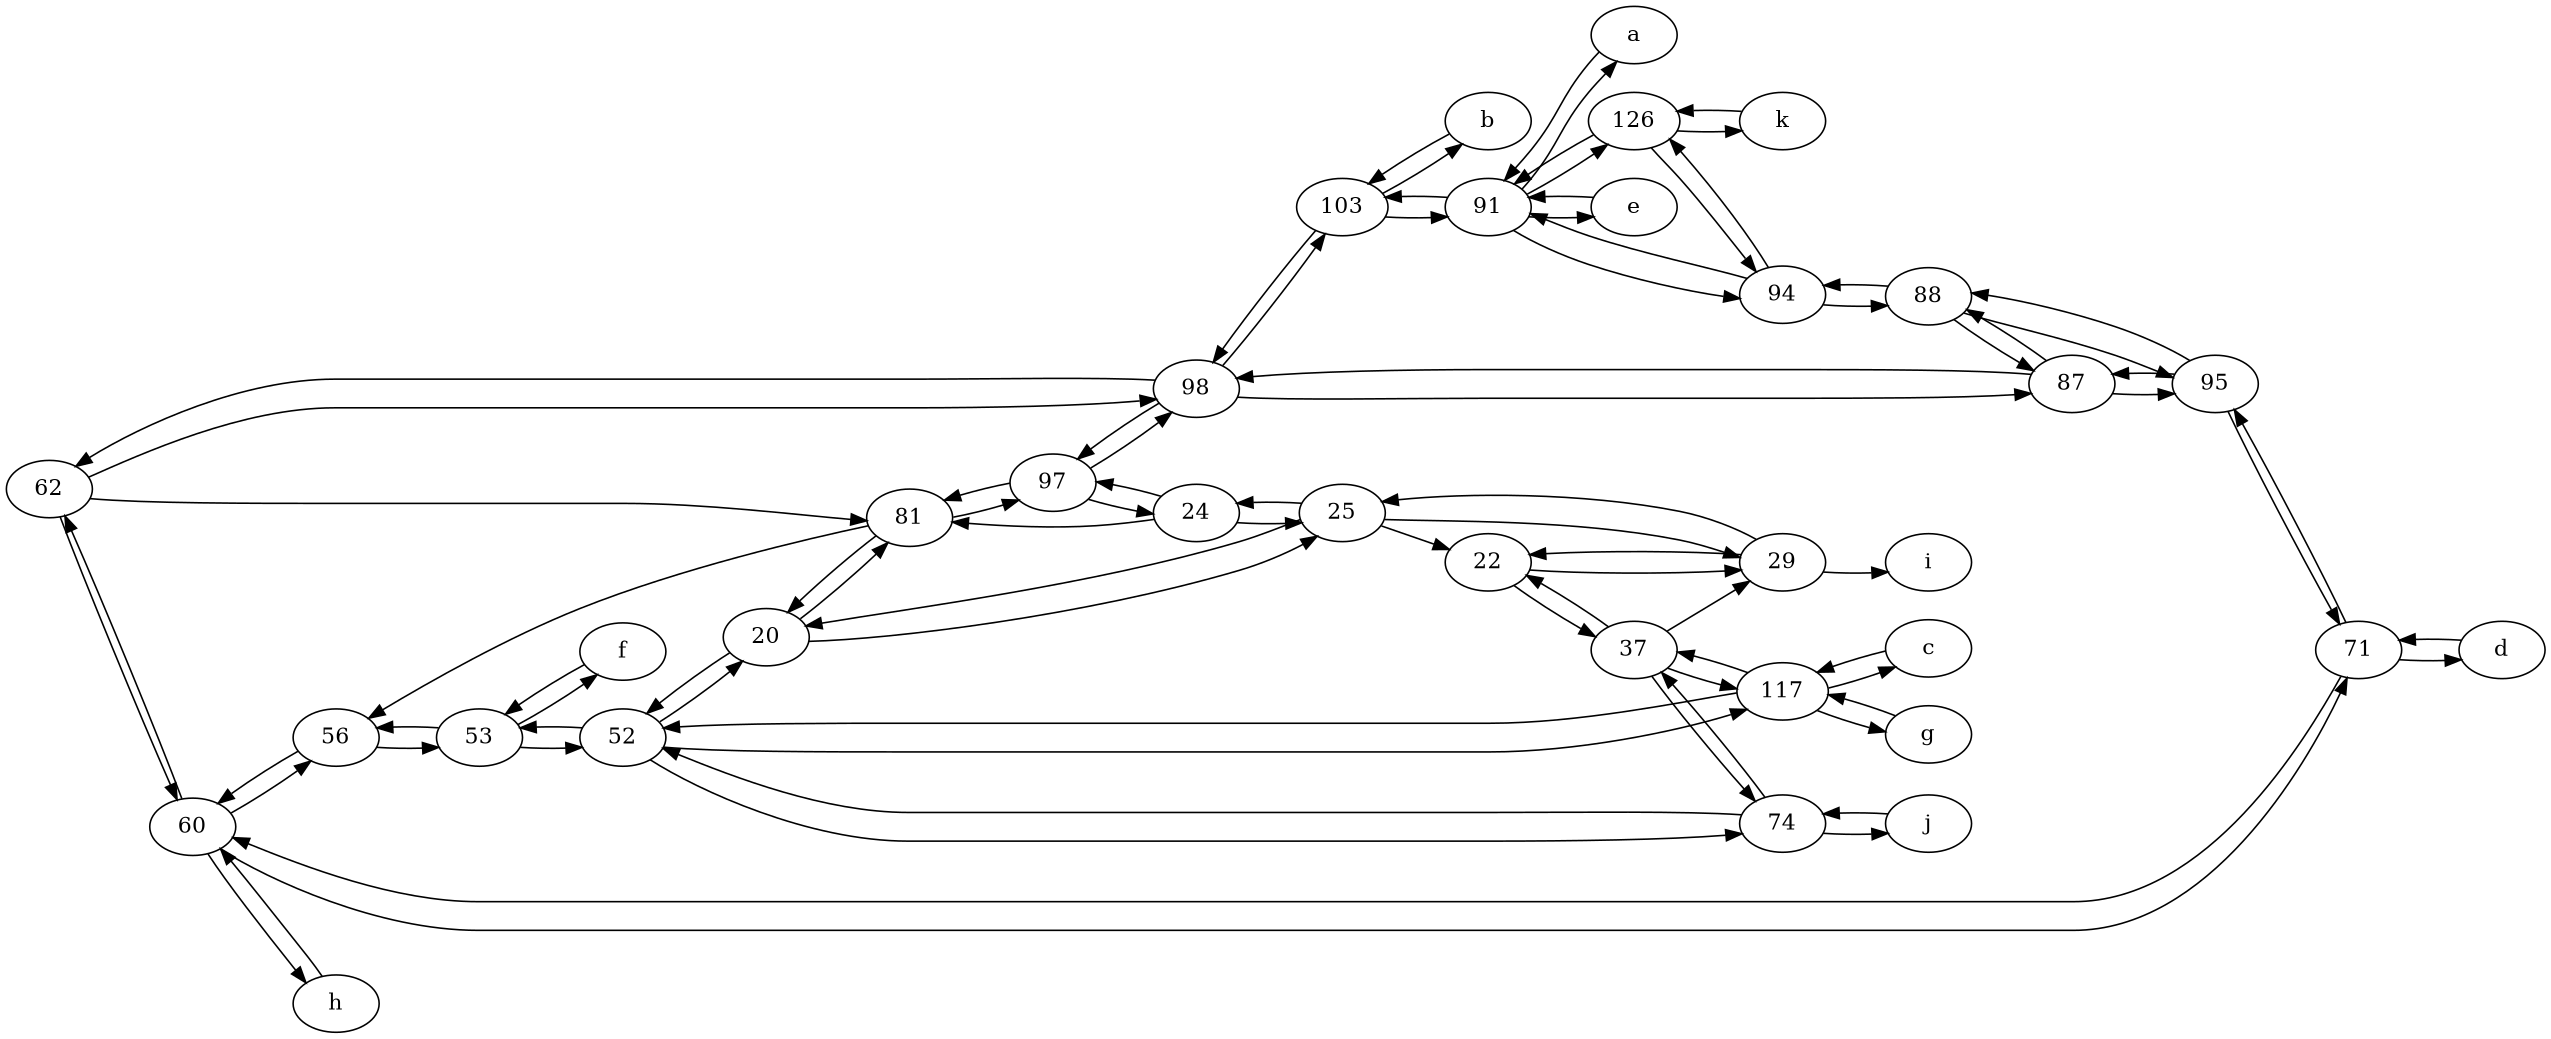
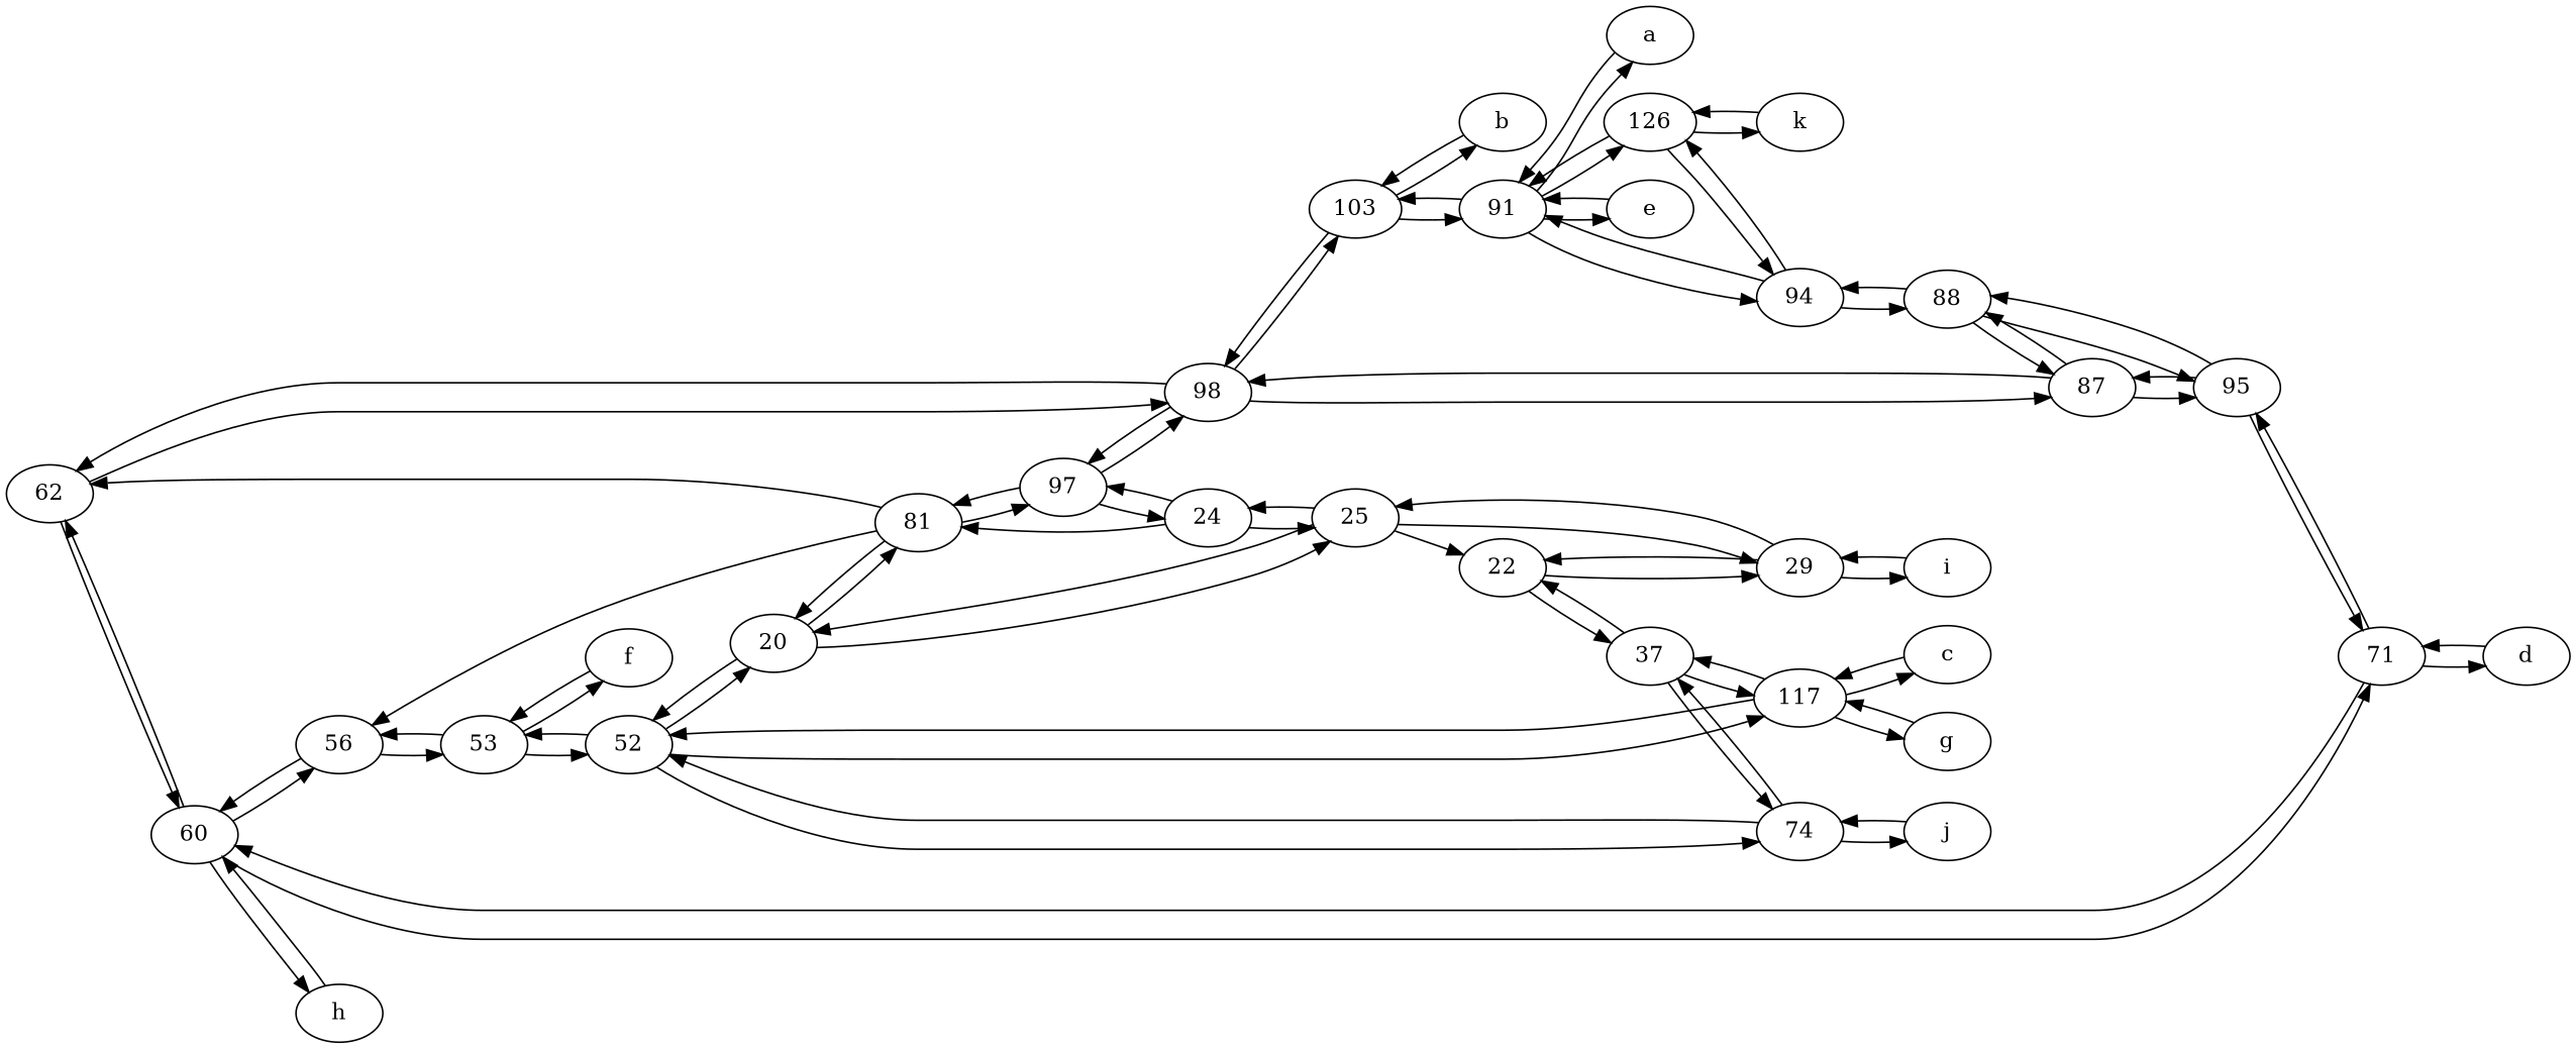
  digraph {
    rankdir=LR
    62
    60
    98
    81
    71
    h
    56
    97
    87
    103
    20
    126
    94
    91
    k
    88
    e
    a
    d
    95
    53
    52
    25
    117
    74
    29
    22
    24
    g
    c
    37
    j
    f
    i
    b
    62 -> 60
    62 -> 98
-   62 -> 81
+   81 -> 62
    60 -> 62
    60 -> 71
    60 -> h
    60 -> 56
    98 -> 62
    98 -> 97
    98 -> 87
    98 -> 103
    81 -> 56
    81 -> 97
    81 -> 20
    71 -> 60
    71 -> d
    71 -> 95
    h -> 60
    56 -> 60
    56 -> 53
    97 -> 98
    97 -> 81
    97 -> 24
    87 -> 98
    87 -> 88
    87 -> 95
    103 -> 98
    103 -> 91
    103 -> b
    20 -> 81
    20 -> 52
    20 -> 25
    126 -> 94
    126 -> 91
    126 -> k
    94 -> 126
    94 -> 91
    94 -> 88
    91 -> 103
    91 -> 126
    91 -> 94
    91 -> e
    91 -> a
    k -> 126
    88 -> 87
    88 -> 94
    88 -> 95
    e -> 91
    a -> 91
    d -> 71
    95 -> 71
    95 -> 87
    95 -> 88
    53 -> 56
    53 -> 52
    53 -> f
    52 -> 20
    52 -> 53
    52 -> 117
    52 -> 74
    25 -> 20
    25 -> 29
    25 -> 22
    25 -> 24
    117 -> 52
    117 -> g
    117 -> c
    117 -> 37
    74 -> 52
    74 -> 37
    74 -> j
    29 -> 25
    29 -> 22
    29 -> i
    22 -> 29
    22 -> 37
    24 -> 81
    24 -> 97
    24 -> 25
    g -> 117
    c -> 117
    37 -> 117
    37 -> 74
    37 -> 22
    j -> 74
    f -> 53
-   37 -> 29
+   i -> 29
    b -> 103
  }
